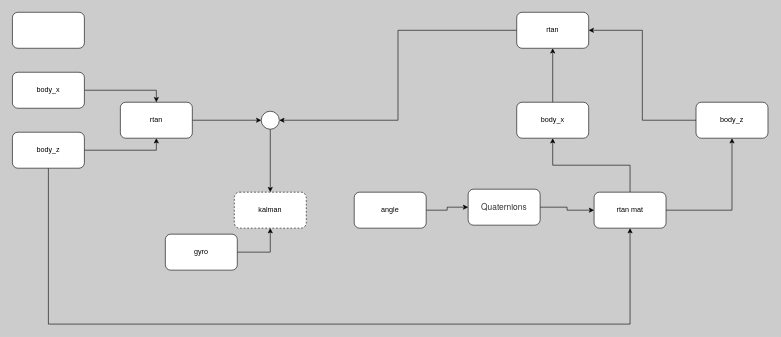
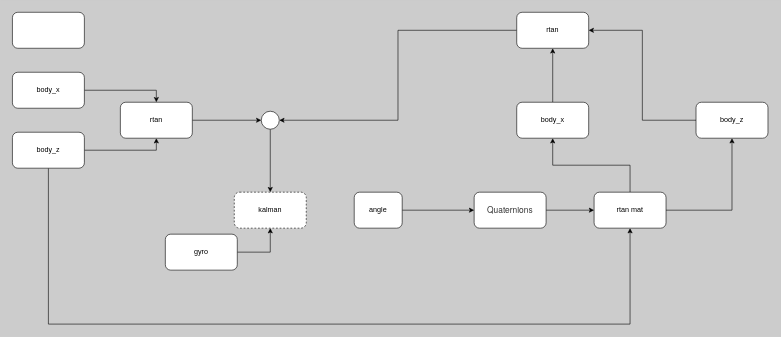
  <mxCell id="0" />
  <mxCell id="1" parent="0" />
  <mxCell id="2" style="edgeStyle=orthogonalEdgeStyle;rounded=0;orthogonalLoop=1;jettySize=auto;html=1;exitX=1;exitY=0.5;exitDx=0;exitDy=0;entryX=0.5;entryY=0;entryDx=0;entryDy=0;" edge="1" parent="1" source="3" target="8"><mxGeometry relative="1" as="geometry" /></mxCell>
  <mxCell id="3" value="body_x" style="rounded=1;whiteSpace=wrap;html=1;" parent="1" vertex="1"><mxGeometry x="20" y="120" width="120" height="60" as="geometry" /></mxCell>
  <mxCell id="4" style="edgeStyle=orthogonalEdgeStyle;rounded=0;orthogonalLoop=1;jettySize=auto;html=1;exitX=1;exitY=0.5;exitDx=0;exitDy=0;entryX=0.5;entryY=1;entryDx=0;entryDy=0;" edge="1" parent="1" source="6" target="8"><mxGeometry relative="1" as="geometry" /></mxCell>
  <mxCell id="5" style="edgeStyle=orthogonalEdgeStyle;rounded=0;orthogonalLoop=1;jettySize=auto;html=1;entryX=0.5;entryY=1;entryDx=0;entryDy=0;" edge="1" parent="1" source="6" target="18"><mxGeometry relative="1" as="geometry"><Array as="points"><mxPoint x="80" y="540" /><mxPoint x="1050" y="540" /></Array></mxGeometry></mxCell>
  <mxCell id="6" value="body_z" style="rounded=1;whiteSpace=wrap;html=1;" vertex="1" parent="1"><mxGeometry x="20" y="220" width="120" height="60" as="geometry" /></mxCell>
  <mxCell id="7" style="edgeStyle=orthogonalEdgeStyle;rounded=0;orthogonalLoop=1;jettySize=auto;html=1;" edge="1" parent="1" source="8" target="26"><mxGeometry relative="1" as="geometry" /></mxCell>
  <mxCell id="8" value="rtan" style="rounded=1;whiteSpace=wrap;html=1;" vertex="1" parent="1"><mxGeometry x="200" y="170" width="120" height="60" as="geometry" /></mxCell>
  <mxCell id="9" value="kalman" style="rounded=1;whiteSpace=wrap;html=1;dashed=1;" vertex="1" parent="1"><mxGeometry x="390" y="320" width="120" height="60" as="geometry" /></mxCell>
  <mxCell id="10" style="edgeStyle=orthogonalEdgeStyle;rounded=0;orthogonalLoop=1;jettySize=auto;html=1;exitX=1;exitY=0.5;exitDx=0;exitDy=0;entryX=0.5;entryY=1;entryDx=0;entryDy=0;" edge="1" parent="1" source="11" target="9"><mxGeometry relative="1" as="geometry" /></mxCell>
  <mxCell id="11" value="gyro" style="rounded=1;whiteSpace=wrap;html=1;" vertex="1" parent="1"><mxGeometry x="275" y="390" width="120" height="60" as="geometry" /></mxCell>
  <mxCell id="12" style="edgeStyle=orthogonalEdgeStyle;rounded=0;orthogonalLoop=1;jettySize=auto;html=1;exitX=1;exitY=0.5;exitDx=0;exitDy=0;entryX=0;entryY=0.5;entryDx=0;entryDy=0;" edge="1" parent="1" source="13" target="15"><mxGeometry relative="1" as="geometry" /></mxCell>
- <mxCell id="13" value="angle" style="rounded=1;whiteSpace=wrap;html=1;" vertex="1" parent="1"><mxGeometry x="590" y="320" width="120" height="60" as="geometry" /></mxCell>
+ <mxCell id="13" value="angle" style="rounded=1;whiteSpace=wrap;html=1;" vertex="1" parent="1"><mxGeometry x="590" y="320" width="80" height="60" as="geometry" /></mxCell>
  <mxCell id="14" style="edgeStyle=orthogonalEdgeStyle;rounded=0;orthogonalLoop=1;jettySize=auto;html=1;entryX=0;entryY=0.5;entryDx=0;entryDy=0;" edge="1" parent="1" source="15" target="18"><mxGeometry relative="1" as="geometry" /></mxCell>
- <mxCell id="15" value="&lt;span style=&quot;color: rgb(51, 51, 51); font-family: &amp;quot;Helvetica Neue&amp;quot;, Helvetica, Arial, &amp;quot;PingFang SC&amp;quot;, &amp;quot;Hiragino Sans GB&amp;quot;, &amp;quot;Microsoft YaHei&amp;quot;, &amp;quot;WenQuanYi Micro Hei&amp;quot;, sans-serif; font-size: 14px; text-align: start; text-indent: 28px; background-color: rgb(255, 255, 255);&quot;&gt;Quaternions&lt;/span&gt;" style="rounded=1;whiteSpace=wrap;html=1;" vertex="1" parent="1"><mxGeometry x="780" y="315" width="120" height="60" as="geometry" /></mxCell>
+ <mxCell id="15" value="&lt;span style=&quot;color: rgb(51, 51, 51); font-family: &amp;quot;Helvetica Neue&amp;quot;, Helvetica, Arial, &amp;quot;PingFang SC&amp;quot;, &amp;quot;Hiragino Sans GB&amp;quot;, &amp;quot;Microsoft YaHei&amp;quot;, &amp;quot;WenQuanYi Micro Hei&amp;quot;, sans-serif; font-size: 14px; text-align: start; text-indent: 28px; background-color: rgb(255, 255, 255);&quot;&gt;Quaternions&lt;/span&gt;" style="rounded=1;whiteSpace=wrap;html=1;" vertex="1" parent="1"><mxGeometry x="790" y="320" width="120" height="60" as="geometry" /></mxCell>
  <mxCell id="16" style="edgeStyle=orthogonalEdgeStyle;rounded=0;orthogonalLoop=1;jettySize=auto;html=1;exitX=0.5;exitY=0;exitDx=0;exitDy=0;entryX=0.5;entryY=1;entryDx=0;entryDy=0;" edge="1" parent="1" source="18" target="20"><mxGeometry relative="1" as="geometry" /></mxCell>
  <mxCell id="17" style="edgeStyle=orthogonalEdgeStyle;rounded=0;orthogonalLoop=1;jettySize=auto;html=1;" edge="1" parent="1" source="18" target="22"><mxGeometry relative="1" as="geometry" /></mxCell>
  <mxCell id="18" value="rtan mat" style="rounded=1;whiteSpace=wrap;html=1;" vertex="1" parent="1"><mxGeometry x="990" y="320" width="120" height="60" as="geometry" /></mxCell>
  <mxCell id="19" style="edgeStyle=orthogonalEdgeStyle;rounded=0;orthogonalLoop=1;jettySize=auto;html=1;entryX=0.5;entryY=1;entryDx=0;entryDy=0;" edge="1" parent="1" source="20" target="24"><mxGeometry relative="1" as="geometry" /></mxCell>
  <mxCell id="20" value="body_x" style="rounded=1;whiteSpace=wrap;html=1;" vertex="1" parent="1"><mxGeometry x="861" y="170" width="120" height="60" as="geometry" /></mxCell>
  <mxCell id="21" style="edgeStyle=orthogonalEdgeStyle;rounded=0;orthogonalLoop=1;jettySize=auto;html=1;entryX=1;entryY=0.5;entryDx=0;entryDy=0;" edge="1" parent="1" source="22" target="24"><mxGeometry relative="1" as="geometry" /></mxCell>
  <mxCell id="22" value="&lt;span style=&quot;&quot;&gt;body_z&lt;/span&gt;" style="rounded=1;whiteSpace=wrap;html=1;" vertex="1" parent="1"><mxGeometry x="1160" y="170" width="120" height="60" as="geometry" /></mxCell>
  <mxCell id="23" style="edgeStyle=orthogonalEdgeStyle;rounded=0;orthogonalLoop=1;jettySize=auto;html=1;entryX=1;entryY=0.5;entryDx=0;entryDy=0;" edge="1" parent="1" source="24" target="26"><mxGeometry relative="1" as="geometry" /></mxCell>
  <mxCell id="24" value="rtan" style="rounded=1;whiteSpace=wrap;html=1;" vertex="1" parent="1"><mxGeometry x="861" y="20" width="120" height="60" as="geometry" /></mxCell>
  <mxCell id="25" style="edgeStyle=orthogonalEdgeStyle;rounded=0;orthogonalLoop=1;jettySize=auto;html=1;entryX=0.5;entryY=0;entryDx=0;entryDy=0;" edge="1" parent="1" source="26" target="9"><mxGeometry relative="1" as="geometry" /></mxCell>
  <mxCell id="26" value="" style="ellipse;whiteSpace=wrap;html=1;aspect=fixed;" vertex="1" parent="1"><mxGeometry x="435" y="185" width="30" height="30" as="geometry" /></mxCell>
  <mxCell id="27" value="" style="rounded=1;whiteSpace=wrap;html=1;" vertex="1" parent="1"><mxGeometry x="20" y="20" width="120" height="60" as="geometry" /></mxCell>
